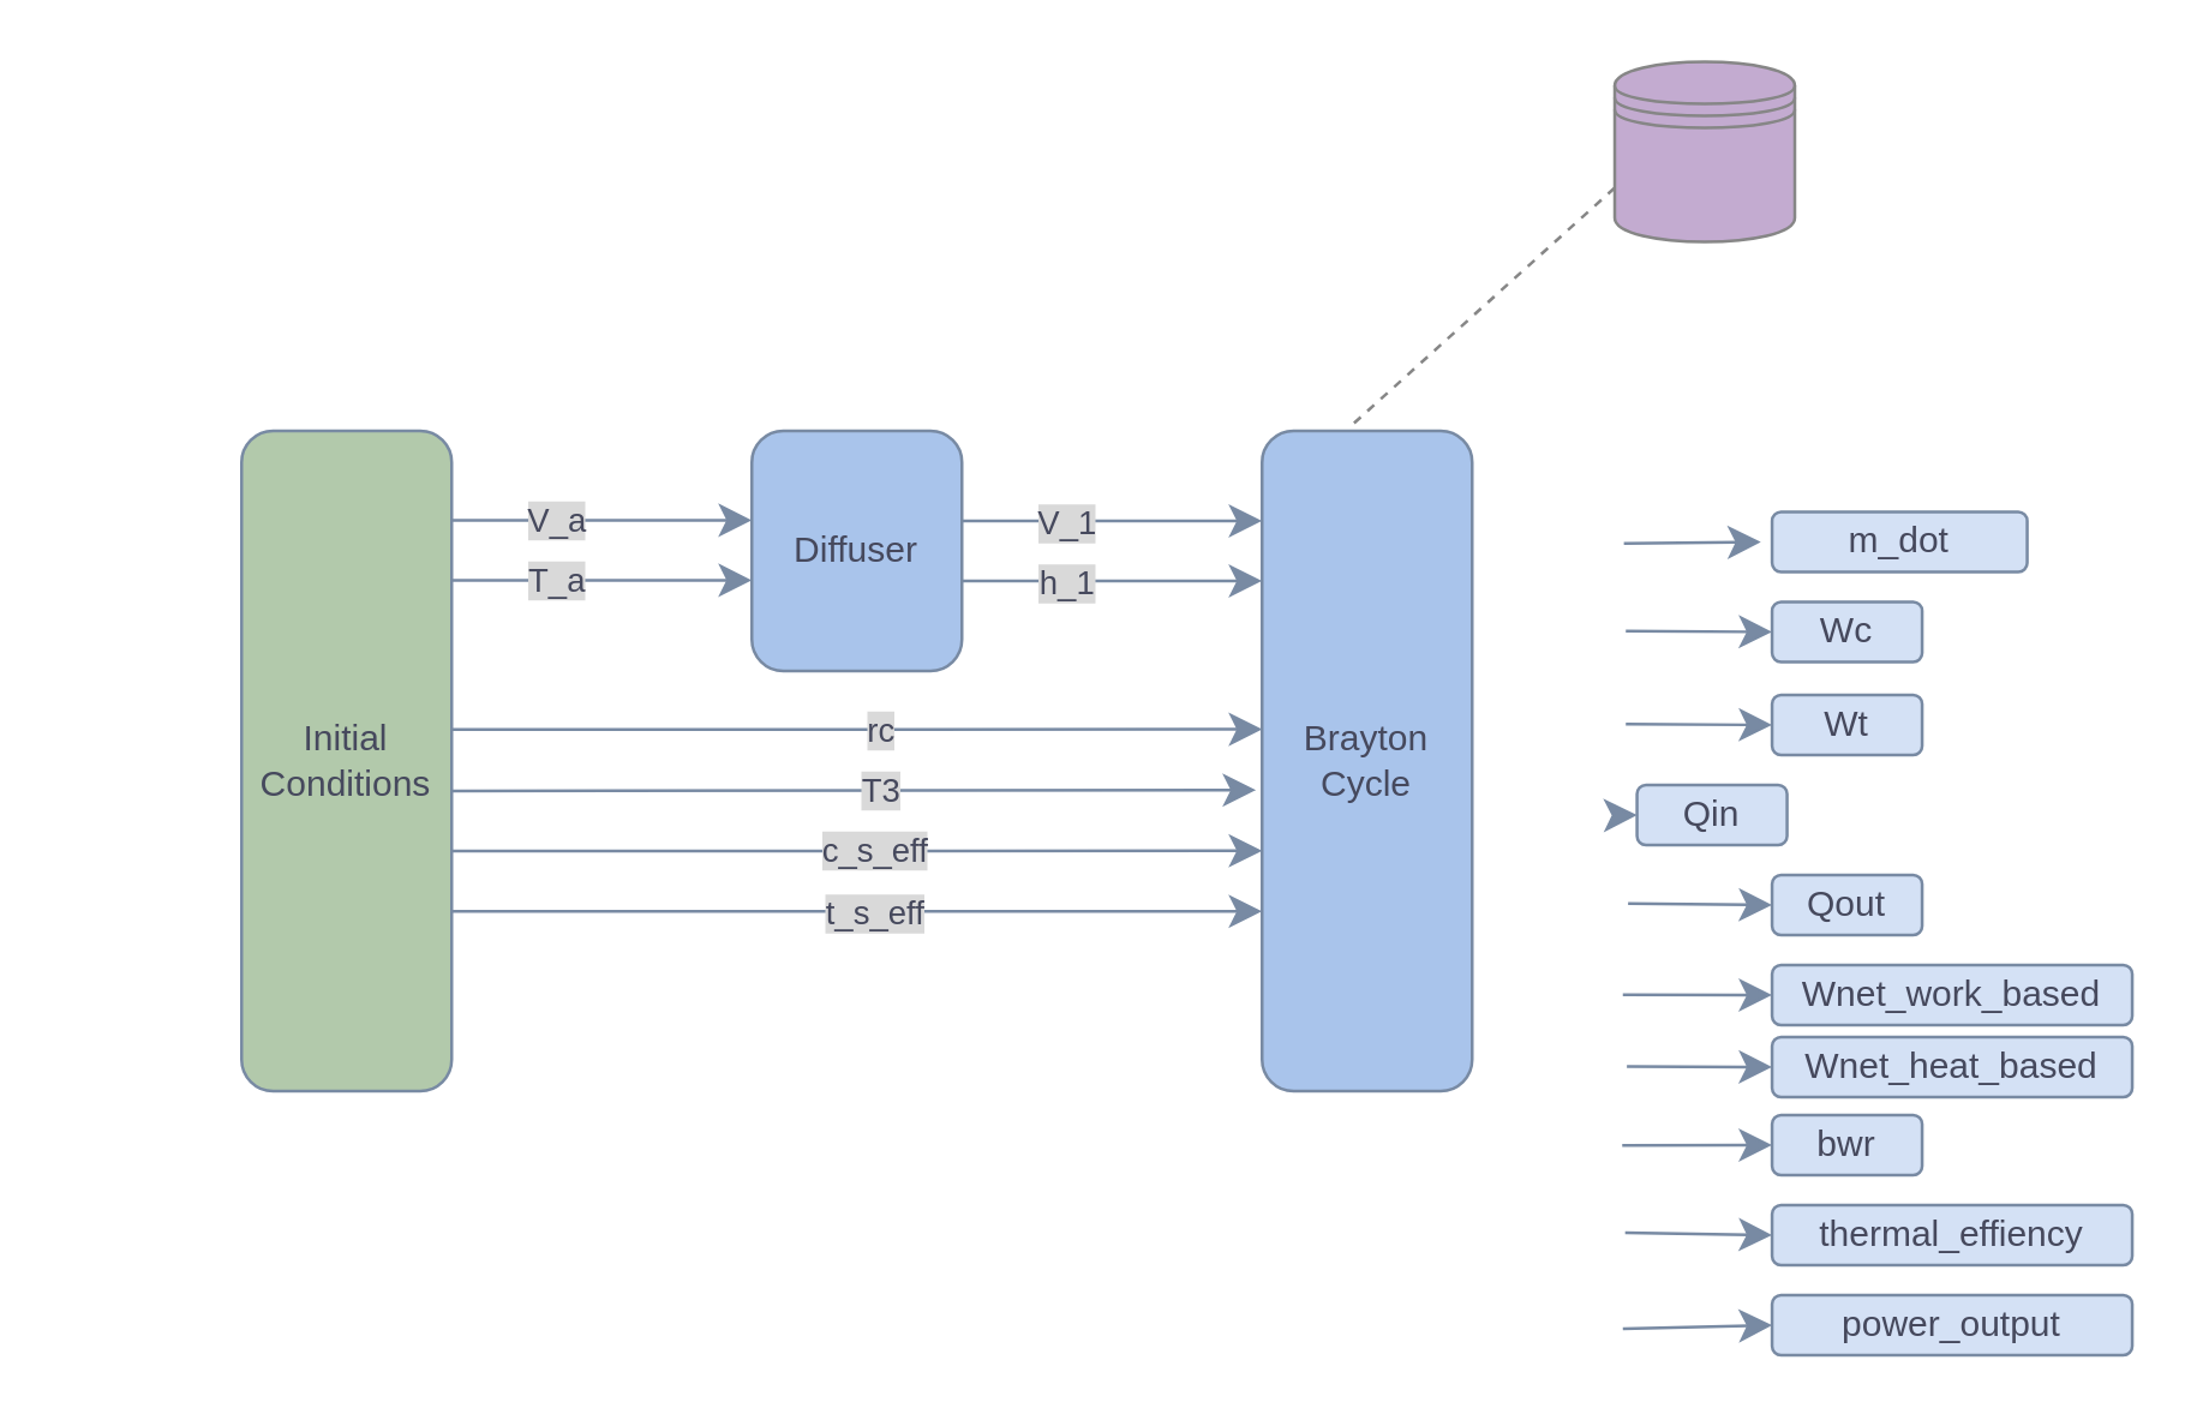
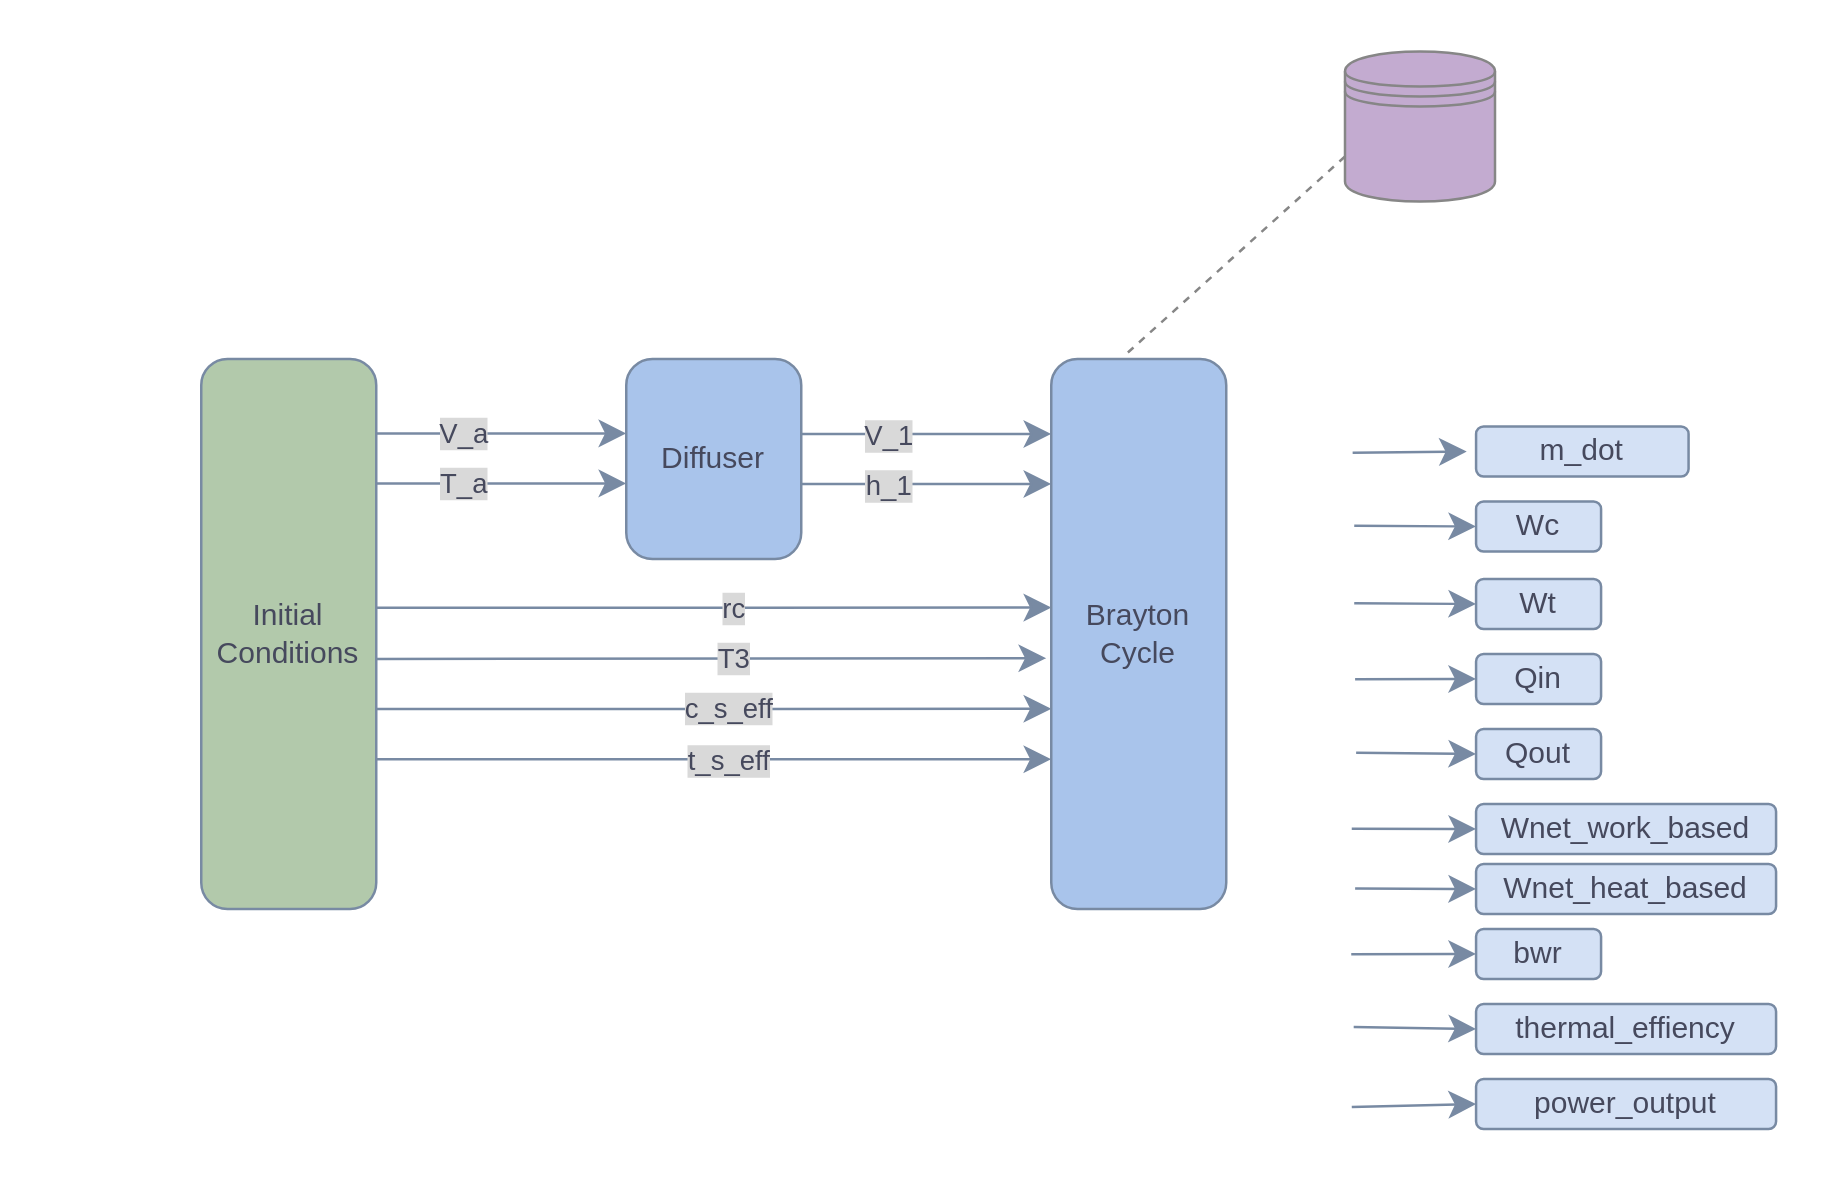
  <mxCell id="0" />
  <mxCell id="1" parent="0" />
  <mxCell id="2" value="" style="edgeStyle=elbowEdgeStyle;elbow=horizontal;endArrow=classic;html=1;curved=0;rounded=1;endSize=8;startSize=8;fontSize=12;entryDx=0;entryDy=0;entryPerimeter=0;labelBackgroundColor=none;strokeColor=#788AA3;fontColor=default;exitX=0.65;exitY=0.578;exitDx=0;exitDy=0;exitPerimeter=0;" parent="1" edge="1"><mxGeometry width="50" height="50" relative="1" as="geometry"><mxPoint x="20" y="350" as="sourcePoint" /><mxPoint x="20" y="350" as="targetPoint" /><Array as="points" /></mxGeometry></mxCell>
  <mxCell id="3" value="" style="endArrow=classic;html=1;rounded=1;fontSize=12;startSize=8;endSize=8;curved=1;labelBackgroundColor=none;strokeColor=#788AA3;fontColor=default;verticalAlign=middle;entryX=-0.044;entryY=0.5;entryDx=0;entryDy=0;exitX=1.009;exitY=0.063;exitDx=0;exitDy=0;exitPerimeter=0;entryPerimeter=0;" parent="1" target="4" edge="1"><mxGeometry width="50" height="50" relative="1" as="geometry"><mxPoint x="540.56" y="180.53" as="sourcePoint" /><mxPoint x="618.93" y="180" as="targetPoint" /></mxGeometry></mxCell>
  <mxCell id="4" value="m_dot" style="rounded=1;whiteSpace=wrap;html=1;labelBackgroundColor=none;fillColor=light-dark(#D4E1F5,#9AC7BF);strokeColor=#788AA3;fontColor=light-dark(#46495D,#46495D);" parent="1" vertex="1"><mxGeometry x="589.93" y="170" width="85" height="20" as="geometry" /></mxCell>
  <mxCell id="5" value="" style="group" parent="1" vertex="1" connectable="0"><mxGeometry x="470" y="20" width="195" height="90" as="geometry" /></mxCell>
  <mxCell id="6" value="" style="shape=datastore;whiteSpace=wrap;html=1;fillColor=#C3ABD0;strokeColor=#868686;" parent="5" vertex="1"><mxGeometry x="67.5" width="60" height="60" as="geometry" /></mxCell>
  <mxCell id="7" value="" style="endArrow=none;dashed=1;html=1;rounded=0;strokeColor=#868686;exitX=0;exitY=0.7;exitDx=0;exitDy=0;" parent="1" source="6" edge="1"><mxGeometry width="50" height="50" relative="1" as="geometry"><mxPoint x="563.15" y="73" as="sourcePoint" /><mxPoint x="450" y="141" as="targetPoint" /></mxGeometry></mxCell>
  <mxCell id="8" value="" style="endArrow=classic;html=1;rounded=1;fontSize=12;startSize=8;endSize=8;curved=1;labelBackgroundColor=none;strokeColor=#788AA3;fontColor=default;verticalAlign=middle;exitX=1.004;exitY=0.548;exitDx=0;exitDy=0;exitPerimeter=0;entryX=0;entryY=0.5;entryDx=0;entryDy=0;" parent="1" target="9" edge="1"><mxGeometry width="50" height="50" relative="1" as="geometry"><mxPoint x="540.21" y="330.88" as="sourcePoint" /><mxPoint x="659.93" y="331" as="targetPoint" /></mxGeometry></mxCell>
  <mxCell id="9" value="Wnet_work_based" style="rounded=1;whiteSpace=wrap;html=1;labelBackgroundColor=none;fillColor=light-dark(#D4E1F5,#9AC7BF);strokeColor=#788AA3;fontColor=light-dark(#46495D,#46495D);" parent="1" vertex="1"><mxGeometry x="589.93" y="321" width="120" height="20" as="geometry" /></mxCell>
  <mxCell id="10" value="Wnet_heat_based" style="rounded=1;whiteSpace=wrap;html=1;labelBackgroundColor=none;fillColor=light-dark(#D4E1F5,#9AC7BF);strokeColor=#788AA3;fontColor=light-dark(#46495D,#46495D);" parent="1" vertex="1"><mxGeometry x="589.93" y="345" width="120" height="20" as="geometry" /></mxCell>
  <mxCell id="11" value="bwr" style="rounded=1;whiteSpace=wrap;html=1;labelBackgroundColor=none;fillColor=light-dark(#D4E1F5,#9AC7BF);strokeColor=#788AA3;fontColor=light-dark(#46495D,#46495D);" parent="1" vertex="1"><mxGeometry x="589.93" y="371" width="50" height="20" as="geometry" /></mxCell>
  <mxCell id="12" value="thermal_effiency" style="rounded=1;whiteSpace=wrap;html=1;labelBackgroundColor=none;fillColor=light-dark(#D4E1F5,#9AC7BF);strokeColor=#788AA3;fontColor=light-dark(#46495D,#46495D);" parent="1" vertex="1"><mxGeometry x="589.93" y="401" width="120" height="20" as="geometry" /></mxCell>
  <mxCell id="13" value="power_output" style="rounded=1;whiteSpace=wrap;html=1;labelBackgroundColor=none;fillColor=light-dark(#D4E1F5,#9AC7BF);strokeColor=#788AA3;fontColor=light-dark(#46495D,#46495D);" parent="1" vertex="1"><mxGeometry x="589.93" y="431" width="120" height="20" as="geometry" /></mxCell>
  <mxCell id="14" value="Wc" style="rounded=1;whiteSpace=wrap;html=1;labelBackgroundColor=none;fillColor=light-dark(#D4E1F5,#9AC7BF);strokeColor=#788AA3;fontColor=light-dark(#46495D,#46495D);" parent="1" vertex="1"><mxGeometry x="589.93" y="200" width="50" height="20" as="geometry" /></mxCell>
  <mxCell id="15" value="Wt" style="rounded=1;whiteSpace=wrap;html=1;labelBackgroundColor=none;fillColor=light-dark(#D4E1F5,#9AC7BF);strokeColor=#788AA3;fontColor=light-dark(#46495D,#46495D);" parent="1" vertex="1"><mxGeometry x="589.93" y="231" width="50" height="20" as="geometry" /></mxCell>
- <mxCell id="16" value="Qin" style="rounded=1;whiteSpace=wrap;html=1;labelBackgroundColor=none;fillColor=light-dark(#D4E1F5,#9AC7BF);strokeColor=#788AA3;fontColor=light-dark(#46495D,#46495D);" parent="1" vertex="1"><mxGeometry x="544.93" y="261" width="50" height="20" as="geometry" /></mxCell>
+ <mxCell id="16" value="Qin" style="rounded=1;whiteSpace=wrap;html=1;labelBackgroundColor=none;fillColor=light-dark(#D4E1F5,#9AC7BF);strokeColor=#788AA3;fontColor=light-dark(#46495D,#46495D);" parent="1" vertex="1"><mxGeometry x="589.93" y="261" width="50" height="20" as="geometry" /></mxCell>
  <mxCell id="17" value="Qout" style="rounded=1;whiteSpace=wrap;html=1;labelBackgroundColor=none;fillColor=light-dark(#D4E1F5,#9AC7BF);strokeColor=#788AA3;fontColor=light-dark(#46495D,#46495D);" parent="1" vertex="1"><mxGeometry x="589.93" y="291" width="50" height="20" as="geometry" /></mxCell>
  <mxCell id="18" value="" style="endArrow=classic;html=1;rounded=1;fontSize=12;startSize=8;endSize=8;curved=1;labelBackgroundColor=none;strokeColor=#788AA3;fontColor=default;verticalAlign=middle;exitX=1.018;exitY=0.157;exitDx=0;exitDy=0;exitPerimeter=0;entryX=0;entryY=0.5;entryDx=0;entryDy=0;" parent="1" target="14" edge="1"><mxGeometry width="50" height="50" relative="1" as="geometry"><mxPoint x="541.19" y="209.67" as="sourcePoint" /><mxPoint x="659.93" y="210" as="targetPoint" /></mxGeometry></mxCell>
  <mxCell id="19" value="" style="endArrow=classic;html=1;rounded=1;fontSize=12;startSize=8;endSize=8;curved=1;labelBackgroundColor=none;strokeColor=#788AA3;fontColor=default;verticalAlign=middle;exitX=1.018;exitY=0.257;exitDx=0;exitDy=0;exitPerimeter=0;entryX=0;entryY=0.5;entryDx=0;entryDy=0;" parent="1" target="15" edge="1"><mxGeometry width="50" height="50" relative="1" as="geometry"><mxPoint x="541.19" y="240.67" as="sourcePoint" /><mxPoint x="649.93" y="241" as="targetPoint" /></mxGeometry></mxCell>
  <mxCell id="20" value="" style="endArrow=classic;html=1;rounded=1;fontSize=12;startSize=8;endSize=8;curved=1;labelBackgroundColor=none;strokeColor=#788AA3;fontColor=default;verticalAlign=middle;exitX=1.023;exitY=0.355;exitDx=0;exitDy=0;exitPerimeter=0;entryX=0;entryY=0.5;entryDx=0;entryDy=0;" parent="1" target="16" edge="1"><mxGeometry width="50" height="50" relative="1" as="geometry"><mxPoint x="541.54" y="271.05" as="sourcePoint" /><mxPoint x="659.93" y="271" as="targetPoint" /></mxGeometry></mxCell>
  <mxCell id="21" value="" style="endArrow=classic;html=1;rounded=1;fontSize=12;startSize=8;endSize=8;curved=1;labelBackgroundColor=none;strokeColor=#788AA3;fontColor=default;verticalAlign=middle;entryX=0;entryY=0.5;entryDx=0;entryDy=0;exitX=1.029;exitY=0.45;exitDx=0;exitDy=0;exitPerimeter=0;" parent="1" target="17" edge="1"><mxGeometry width="50" height="50" relative="1" as="geometry"><mxPoint x="541.96" y="300.5" as="sourcePoint" /><mxPoint x="665.93" y="301" as="targetPoint" /></mxGeometry></mxCell>
  <mxCell id="22" value="" style="endArrow=classic;html=1;rounded=1;fontSize=12;startSize=8;endSize=8;curved=1;labelBackgroundColor=none;strokeColor=#788AA3;fontColor=default;verticalAlign=middle;exitX=1.023;exitY=0.625;exitDx=0;exitDy=0;exitPerimeter=0;entryX=0;entryY=0.5;entryDx=0;entryDy=0;" parent="1" target="10" edge="1"><mxGeometry width="50" height="50" relative="1" as="geometry"><mxPoint x="541.54" y="354.75" as="sourcePoint" /><mxPoint x="659.93" y="355" as="targetPoint" /></mxGeometry></mxCell>
  <mxCell id="23" value="" style="endArrow=classic;html=1;rounded=1;fontSize=12;startSize=8;endSize=8;curved=1;labelBackgroundColor=none;strokeColor=#788AA3;fontColor=default;verticalAlign=middle;exitX=1.001;exitY=0.71;exitDx=0;exitDy=0;exitPerimeter=0;entryX=0;entryY=0.5;entryDx=0;entryDy=0;" parent="1" target="11" edge="1"><mxGeometry width="50" height="50" relative="1" as="geometry"><mxPoint x="540" y="381.1" as="sourcePoint" /><mxPoint x="659.93" y="381" as="targetPoint" /></mxGeometry></mxCell>
  <mxCell id="24" value="" style="endArrow=classic;html=1;rounded=1;fontSize=12;startSize=8;endSize=8;curved=1;labelBackgroundColor=none;strokeColor=#788AA3;fontColor=default;verticalAlign=middle;exitX=1.015;exitY=0.804;exitDx=0;exitDy=0;exitPerimeter=0;entryX=0;entryY=0.5;entryDx=0;entryDy=0;" parent="1" target="12" edge="1"><mxGeometry width="50" height="50" relative="1" as="geometry"><mxPoint x="540.98" y="410.24" as="sourcePoint" /><mxPoint x="659.93" y="410" as="targetPoint" /></mxGeometry></mxCell>
  <mxCell id="25" value="" style="endArrow=classic;html=1;rounded=1;fontSize=12;startSize=8;endSize=8;curved=1;labelBackgroundColor=none;strokeColor=#788AA3;fontColor=default;verticalAlign=middle;exitX=1.004;exitY=0.907;exitDx=0;exitDy=0;exitPerimeter=0;entryX=0;entryY=0.5;entryDx=0;entryDy=0;" parent="1" target="13" edge="1"><mxGeometry width="50" height="50" relative="1" as="geometry"><mxPoint x="540.21" y="442.17" as="sourcePoint" /><mxPoint x="659.93" y="441" as="targetPoint" /></mxGeometry></mxCell>
  <mxCell id="26" value="Diffuser" style="rounded=1;whiteSpace=wrap;html=1;labelBackgroundColor=none;fillColor=light-dark(#A9C4EB,#A9C4EB);strokeColor=#788AA3;fontColor=light-dark(#46495D,#333333);" parent="1" vertex="1"><mxGeometry x="250" y="143" width="70" height="80" as="geometry" /></mxCell>
  <mxCell id="27" value="Initial Conditions" style="rounded=1;whiteSpace=wrap;html=1;labelBackgroundColor=none;fillColor=light-dark(#B2C9AB,#CCFFCC);strokeColor=#788AA3;fontColor=light-dark(#46495D,#46495D);" parent="1" vertex="1"><mxGeometry x="80" y="143" width="70" height="220" as="geometry" /></mxCell>
  <mxCell id="28" value="" style="endArrow=classic;html=1;rounded=1;fontSize=12;startSize=8;endSize=8;curved=1;labelBackgroundColor=none;strokeColor=#788AA3;fontColor=default;verticalAlign=middle;exitX=0.976;exitY=0.093;exitDx=0;exitDy=0;exitPerimeter=0;" parent="1" edge="1"><mxGeometry width="50" height="50" relative="1" as="geometry"><mxPoint x="150" y="172.76" as="sourcePoint" /><mxPoint x="250" y="172.76" as="targetPoint" /></mxGeometry></mxCell>
  <mxCell id="29" value="V_a" style="edgeLabel;html=1;align=center;verticalAlign=middle;resizable=0;points=[];fontColor=light-dark(#46495D,#46495D);labelBackgroundColor=light-dark(#D9D9D9,#DBDBDB);" parent="28" vertex="1" connectable="0"><mxGeometry x="0.32" relative="1" as="geometry"><mxPoint x="-32" as="offset" /></mxGeometry></mxCell>
  <mxCell id="30" value="" style="endArrow=classic;html=1;rounded=1;fontSize=12;startSize=8;endSize=8;curved=1;labelBackgroundColor=none;strokeColor=#788AA3;fontColor=default;verticalAlign=middle;exitX=0.976;exitY=0.093;exitDx=0;exitDy=0;exitPerimeter=0;" parent="1" edge="1"><mxGeometry width="50" height="50" relative="1" as="geometry"><mxPoint x="150" y="192.76" as="sourcePoint" /><mxPoint x="250" y="192.76" as="targetPoint" /></mxGeometry></mxCell>
  <mxCell id="31" value="T_a" style="edgeLabel;html=1;align=center;verticalAlign=middle;resizable=0;points=[];fontColor=light-dark(#46495D,#46495D);labelBackgroundColor=light-dark(#D9D9D9,#DBDBDB);" parent="30" vertex="1" connectable="0"><mxGeometry x="0.32" relative="1" as="geometry"><mxPoint x="-32" as="offset" /></mxGeometry></mxCell>
  <mxCell id="32" value="" style="endArrow=classic;html=1;rounded=1;fontSize=12;startSize=8;endSize=8;curved=1;labelBackgroundColor=none;strokeColor=#788AA3;fontColor=default;verticalAlign=middle;exitX=0.976;exitY=0.093;exitDx=0;exitDy=0;exitPerimeter=0;" parent="1" edge="1"><mxGeometry width="50" height="50" relative="1" as="geometry"><mxPoint x="320" y="173" as="sourcePoint" /><mxPoint x="420" y="173" as="targetPoint" /></mxGeometry></mxCell>
  <mxCell id="33" value="V_1" style="edgeLabel;html=1;align=center;verticalAlign=middle;resizable=0;points=[];fontColor=light-dark(#46495D,#46495D);labelBackgroundColor=light-dark(#D9D9D9,#DBDBDB);" parent="32" vertex="1" connectable="0"><mxGeometry x="0.32" relative="1" as="geometry"><mxPoint x="-32" as="offset" /></mxGeometry></mxCell>
  <mxCell id="34" value="" style="endArrow=classic;html=1;rounded=1;fontSize=12;startSize=8;endSize=8;curved=1;labelBackgroundColor=none;strokeColor=#788AA3;fontColor=default;verticalAlign=middle;exitX=0.976;exitY=0.093;exitDx=0;exitDy=0;exitPerimeter=0;" parent="1" edge="1"><mxGeometry width="50" height="50" relative="1" as="geometry"><mxPoint x="320" y="193" as="sourcePoint" /><mxPoint x="420" y="193" as="targetPoint" /></mxGeometry></mxCell>
  <mxCell id="35" value="h_1" style="edgeLabel;html=1;align=center;verticalAlign=middle;resizable=0;points=[];fontColor=light-dark(#46495D,#46495D);labelBackgroundColor=light-dark(#D9D9D9,#DBDBDB);" parent="34" vertex="1" connectable="0"><mxGeometry x="0.32" relative="1" as="geometry"><mxPoint x="-32" as="offset" /></mxGeometry></mxCell>
  <mxCell id="36" value="Brayton Cycle" style="rounded=1;whiteSpace=wrap;html=1;labelBackgroundColor=none;fillColor=light-dark(#A9C4EB,#A9C4EB);strokeColor=#788AA3;fontColor=light-dark(#46495D,#333333);" parent="1" vertex="1"><mxGeometry x="420" y="143" width="70" height="220" as="geometry" /></mxCell>
  <mxCell id="37" value="" style="endArrow=classic;html=1;rounded=1;fontSize=12;startSize=8;endSize=8;curved=1;labelBackgroundColor=none;strokeColor=#788AA3;fontColor=default;verticalAlign=middle;exitX=0.983;exitY=0.456;exitDx=0;exitDy=0;exitPerimeter=0;entryX=0;entryY=0.452;entryDx=0;entryDy=0;entryPerimeter=0;" parent="1" target="36" edge="1"><mxGeometry width="50" height="50" relative="1" as="geometry"><mxPoint x="150" y="242.5" as="sourcePoint" /><mxPoint x="290" y="242.5" as="targetPoint" /></mxGeometry></mxCell>
  <mxCell id="38" value="rc" style="edgeLabel;html=1;align=center;verticalAlign=middle;resizable=0;points=[];fontColor=light-dark(#46495D,#46495D);labelBackgroundColor=light-dark(#D9D9D9,#DBDBDB);" parent="37" vertex="1" connectable="0"><mxGeometry x="0.32" relative="1" as="geometry"><mxPoint x="-35" as="offset" /></mxGeometry></mxCell>
  <mxCell id="39" value="" style="endArrow=classic;html=1;rounded=1;fontSize=12;startSize=8;endSize=8;curved=1;labelBackgroundColor=none;strokeColor=#788AA3;fontColor=default;verticalAlign=middle;entryX=-0.029;entryY=0.544;entryDx=0;entryDy=0;entryPerimeter=0;exitX=1.01;exitY=0.361;exitDx=0;exitDy=0;exitPerimeter=0;" parent="1" target="36" edge="1"><mxGeometry width="50" height="50" relative="1" as="geometry"><mxPoint x="150" y="263" as="sourcePoint" /><mxPoint x="286" y="264" as="targetPoint" /></mxGeometry></mxCell>
  <mxCell id="40" value="T3" style="edgeLabel;html=1;align=center;verticalAlign=middle;resizable=0;points=[];fontColor=light-dark(#46495D,#46495D);labelBackgroundColor=light-dark(#D9D9D9,#DBDBDB);" parent="39" vertex="1" connectable="0"><mxGeometry x="0.32" relative="1" as="geometry"><mxPoint x="-34" as="offset" /></mxGeometry></mxCell>
  <mxCell id="41" value="" style="endArrow=classic;html=1;rounded=1;fontSize=12;startSize=8;endSize=8;curved=1;entryX=0;entryY=0.636;entryDx=0;entryDy=0;labelBackgroundColor=none;strokeColor=#788AA3;fontColor=default;entryPerimeter=0;exitX=1.017;exitY=0.725;exitDx=0;exitDy=0;exitPerimeter=0;" parent="1" target="36" edge="1"><mxGeometry width="50" height="50" relative="1" as="geometry"><mxPoint x="150" y="283" as="sourcePoint" /><mxPoint x="287" y="283" as="targetPoint" /></mxGeometry></mxCell>
  <mxCell id="42" value="c_s_eff" style="edgeLabel;html=1;align=center;verticalAlign=middle;resizable=0;points=[];fontColor=light-dark(#46495D,#46495D);labelBackgroundColor=light-dark(#D9D9D9,#DBDBDB);" parent="41" vertex="1" connectable="0"><mxGeometry x="0.723" y="-2" relative="1" as="geometry"><mxPoint x="-93" y="-2" as="offset" /></mxGeometry></mxCell>
  <mxCell id="43" value="" style="endArrow=classic;html=1;rounded=1;fontSize=12;startSize=8;endSize=8;curved=1;entryX=0;entryY=0.636;entryDx=0;entryDy=0;labelBackgroundColor=none;strokeColor=#788AA3;fontColor=default;entryPerimeter=0;exitX=1.017;exitY=0.725;exitDx=0;exitDy=0;exitPerimeter=0;" parent="1" edge="1"><mxGeometry width="50" height="50" relative="1" as="geometry"><mxPoint x="150" y="303.08" as="sourcePoint" /><mxPoint x="420" y="303.08" as="targetPoint" /></mxGeometry></mxCell>
  <mxCell id="44" value="t_s_eff" style="edgeLabel;html=1;align=center;verticalAlign=middle;resizable=0;points=[];fontColor=light-dark(#46495D,#46495D);labelBackgroundColor=light-dark(#D9D9D9,#DBDBDB);" parent="43" vertex="1" connectable="0"><mxGeometry x="0.723" y="-2" relative="1" as="geometry"><mxPoint x="-93" y="-2" as="offset" /></mxGeometry></mxCell>
